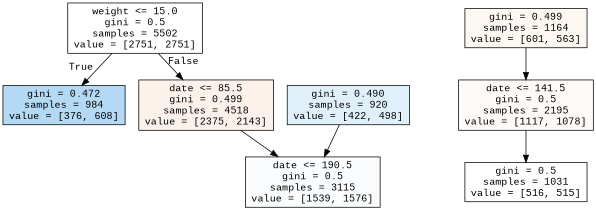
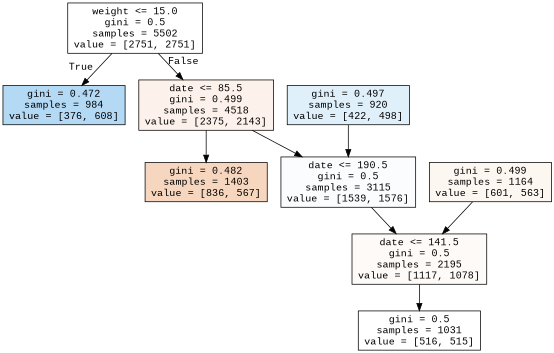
  digraph {
    fontname="Liberation Mono"
    node [color=black fillcolor="#e5813900" fontname="Liberation Mono" shape=box style=filled]
    edge [fontname="Liberation Mono"]
    n1 [label="weight <= 15.0\ngini = 0.5\nsamples = 5502\nvalue = [2751, 2751]"]
    n2 [fillcolor="#399de561" label="gini = 0.472\nsamples = 984\nvalue = [376, 608]"]
    n3 [fillcolor="#e5813919" label="date <= 85.5\ngini = 0.499\nsamples = 4518\nvalue = [2375, 2143]"]
+   n4 [fillcolor="#e5813952" label="gini = 0.482\nsamples = 1403\nvalue = [836, 567]"]
    n5 [fillcolor="#399de506" label="date <= 190.5\ngini = 0.5\nsamples = 3115\nvalue = [1539, 1576]"]
    n6 [fillcolor="#e5813909" label="date <= 141.5\ngini = 0.5\nsamples = 2195\nvalue = [1117, 1078]"]
    n7 [label="gini = 0.5\nsamples = 1031\nvalue = [516, 515]"]
-   n8 [fillcolor="#399de527" label="gini = 0.490\nsamples = 920\nvalue = [422, 498]"]
+   n8 [fillcolor="#399de527" label="gini = 0.497\nsamples = 920\nvalue = [422, 498]"]
    n9 [fillcolor="#e5813910" label="gini = 0.499\nsamples = 1164\nvalue = [601, 563]"]
    n1 -> n2 [headlabel=True labelangle=45 labeldistance=2.5]
    n1 -> n3 [headlabel=False labelangle=-45 labeldistance=2.5]
+   n3 -> n4
    n3 -> n5
+   n5 -> n6
    n6 -> n7
    n8 -> n5
    n9 -> n6
  }
